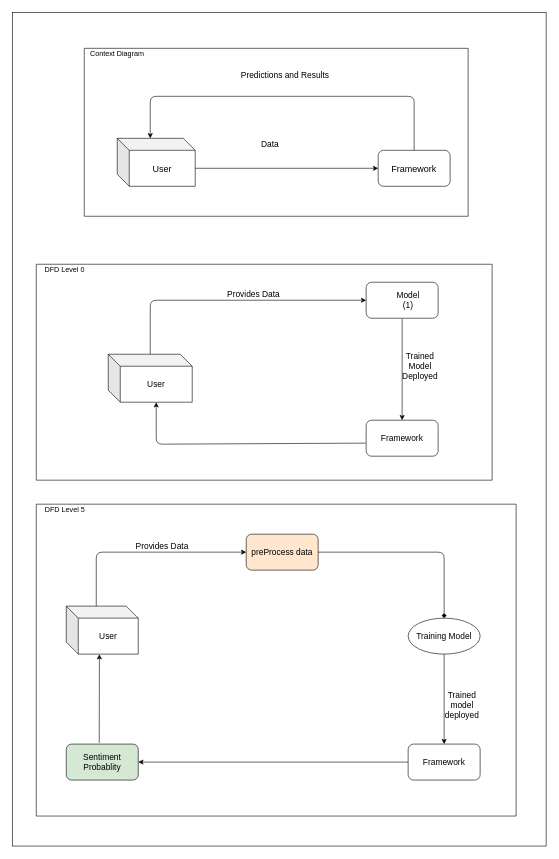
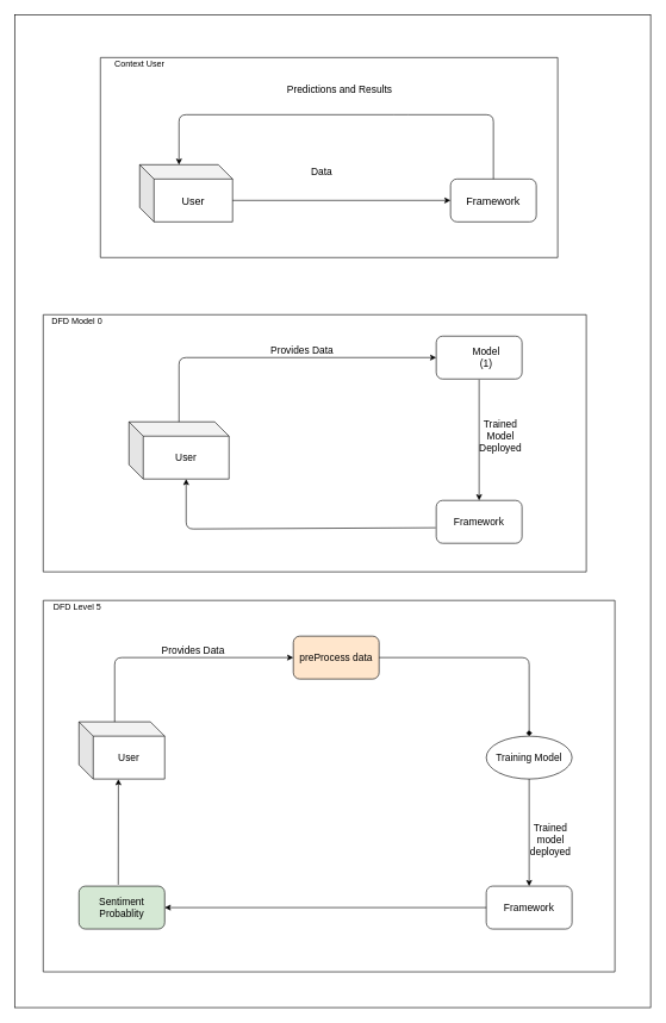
  <mxCell id="0" />
  <mxCell id="1" parent="0" />
  <mxCell id="2" value="" style="rounded=0;whiteSpace=wrap;html=1;" parent="1" vertex="1"><mxGeometry y="20" width="890" height="1390" as="geometry" x="20" /></mxCell>
  <mxCell id="3" value="&lt;font style=&quot;font-size: 15px&quot;&gt;User&lt;/font&gt;" style="shape=cube;whiteSpace=wrap;html=1;boundedLbl=1;backgroundOutline=1;darkOpacity=0.05;darkOpacity2=0.1;" parent="1" vertex="1"><mxGeometry x="195" y="230" width="130" height="80" as="geometry" /></mxCell>
  <mxCell id="4" value="&lt;font style=&quot;font-size: 15px&quot;&gt;Framework&lt;/font&gt;" style="rounded=1;whiteSpace=wrap;html=1;" parent="1" vertex="1"><mxGeometry x="630" y="250" width="120" height="60" as="geometry" /></mxCell>
  <mxCell id="5" value="" style="endArrow=classic;html=1;exitX=0;exitY=0;exitDx=130;exitDy=50;exitPerimeter=0;entryX=0;entryY=0.5;entryDx=0;entryDy=0;" parent="1" source="3" target="4" edge="1"><mxGeometry width="50" height="50" relative="1" as="geometry"><mxPoint x="260" y="320" as="sourcePoint" /><mxPoint x="330.711" y="270" as="targetPoint" /></mxGeometry></mxCell>
  <mxCell id="6" value="Data" style="text;html=1;strokeColor=none;fillColor=none;align=center;verticalAlign=middle;whiteSpace=wrap;rounded=0;fontSize=14;" parent="1" vertex="1"><mxGeometry x="430" y="230" width="40" height="20" as="geometry" /></mxCell>
  <mxCell id="7" value="" style="endArrow=classic;html=1;fontSize=14;exitX=0.5;exitY=0;exitDx=0;exitDy=0;entryX=0;entryY=0;entryDx=55;entryDy=0;entryPerimeter=0;" parent="1" source="4" target="3" edge="1"><mxGeometry width="50" height="50" relative="1" as="geometry"><mxPoint x="560" y="250" as="sourcePoint" /><mxPoint x="160" y="140" as="targetPoint" /><Array as="points"><mxPoint x="690" y="160" /><mxPoint x="560" y="160" /><mxPoint x="250" y="160" /></Array></mxGeometry></mxCell>
  <mxCell id="8" value="Predictions and Results" style="text;html=1;strokeColor=none;fillColor=none;align=center;verticalAlign=middle;whiteSpace=wrap;rounded=0;fontSize=14;" parent="1" vertex="1"><mxGeometry x="370" y="115" width="210" height="20" as="geometry" /></mxCell>
  <mxCell id="9" value="" style="endArrow=none;html=1;fontSize=14;" parent="1" edge="1"><mxGeometry width="50" height="50" relative="1" as="geometry"><mxPoint x="140" y="360" as="sourcePoint" /><mxPoint x="140" y="80" as="targetPoint" /><Array as="points"><mxPoint x="140" y="80" /></Array></mxGeometry></mxCell>
  <mxCell id="10" value="" style="endArrow=none;html=1;fontSize=14;" parent="1" edge="1"><mxGeometry width="50" height="50" relative="1" as="geometry"><mxPoint x="140" y="360" as="sourcePoint" /><mxPoint x="780" y="360" as="targetPoint" /><Array as="points"><mxPoint x="780" y="360" /></Array></mxGeometry></mxCell>
  <mxCell id="11" value="" style="shape=cube;whiteSpace=wrap;html=1;boundedLbl=1;backgroundOutline=1;darkOpacity=0.05;darkOpacity2=0.1;fontSize=14;" parent="1" vertex="1"><mxGeometry x="180" y="590" width="140" height="80" as="geometry" /></mxCell>
  <mxCell id="12" value="User" style="text;html=1;strokeColor=none;fillColor=none;align=center;verticalAlign=middle;whiteSpace=wrap;rounded=0;fontSize=14;" parent="1" vertex="1"><mxGeometry x="240" y="630" width="40" height="20" as="geometry" /></mxCell>
  <mxCell id="13" value="" style="rounded=1;whiteSpace=wrap;html=1;fontSize=14;" parent="1" vertex="1"><mxGeometry x="610" y="700" width="120" height="60" as="geometry" /></mxCell>
  <mxCell id="14" value="Framework" style="text;html=1;strokeColor=none;fillColor=none;align=center;verticalAlign=middle;whiteSpace=wrap;rounded=0;fontSize=14;" parent="1" vertex="1"><mxGeometry x="650" y="720" width="40" height="20" as="geometry" /></mxCell>
  <mxCell id="15" style="edgeStyle=orthogonalEdgeStyle;rounded=0;orthogonalLoop=1;jettySize=auto;html=1;exitX=0.5;exitY=1;exitDx=0;exitDy=0;fontSize=14;" parent="1" source="14" target="14" edge="1"><mxGeometry relative="1" as="geometry" /></mxCell>
  <mxCell id="16" value="" style="rounded=1;whiteSpace=wrap;html=1;fontSize=14;" parent="1" vertex="1"><mxGeometry x="610" y="470" width="120" height="60" as="geometry" /></mxCell>
  <mxCell id="17" value="Model&lt;br&gt;(1)" style="text;html=1;strokeColor=none;fillColor=none;align=center;verticalAlign=middle;whiteSpace=wrap;rounded=0;fontSize=14;" parent="1" vertex="1"><mxGeometry x="660" y="489" width="40" height="20" as="geometry" /></mxCell>
  <mxCell id="18" value="" style="endArrow=classic;html=1;fontSize=14;exitX=0;exitY=0;exitDx=70;exitDy=0;exitPerimeter=0;entryX=0;entryY=0.5;entryDx=0;entryDy=0;" parent="1" source="11" target="16" edge="1"><mxGeometry width="50" height="50" relative="1" as="geometry"><mxPoint x="540" y="530" as="sourcePoint" /><mxPoint x="600" y="510" as="targetPoint" /><Array as="points"><mxPoint x="250" y="500" /></Array></mxGeometry></mxCell>
  <mxCell id="19" value="Provides Data" style="text;html=1;strokeColor=none;fillColor=none;align=center;verticalAlign=middle;whiteSpace=wrap;rounded=0;fontSize=14;" parent="1" vertex="1"><mxGeometry x="370" y="480" width="105" height="20" as="geometry" /></mxCell>
  <mxCell id="20" value="" style="endArrow=classic;html=1;fontSize=14;entryX=0.5;entryY=0;entryDx=0;entryDy=0;" parent="1" target="13" edge="1"><mxGeometry width="50" height="50" relative="1" as="geometry"><mxPoint x="670" y="531" as="sourcePoint" /><mxPoint x="680" y="540" as="targetPoint" /></mxGeometry></mxCell>
  <mxCell id="21" value="Trained Model Deployed" style="text;html=1;strokeColor=none;fillColor=none;align=center;verticalAlign=middle;whiteSpace=wrap;rounded=0;fontSize=14;" parent="1" vertex="1"><mxGeometry x="680" y="600" width="40" height="20" as="geometry" /></mxCell>
  <mxCell id="22" value="" style="endArrow=classic;html=1;fontSize=14;entryX=0;entryY=0;entryDx=80;entryDy=80;entryPerimeter=0;exitX=-0.007;exitY=0.637;exitDx=0;exitDy=0;exitPerimeter=0;" parent="1" source="13" target="11" edge="1"><mxGeometry width="50" height="50" relative="1" as="geometry"><mxPoint x="560" y="750" as="sourcePoint" /><mxPoint x="610" y="700" as="targetPoint" /><Array as="points"><mxPoint x="260" y="740" /></Array></mxGeometry></mxCell>
  <mxCell id="23" value="" style="endArrow=none;html=1;fontSize=14;" parent="1" edge="1"><mxGeometry width="50" height="50" relative="1" as="geometry"><mxPoint x="60" y="800" as="sourcePoint" /><mxPoint x="60" y="440" as="targetPoint" /></mxGeometry></mxCell>
  <mxCell id="24" value="" style="endArrow=none;html=1;fontSize=14;" parent="1" edge="1"><mxGeometry width="50" height="50" relative="1" as="geometry"><mxPoint x="60" y="440" as="sourcePoint" /><mxPoint x="820" y="440" as="targetPoint" /></mxGeometry></mxCell>
  <mxCell id="25" value="" style="endArrow=none;html=1;fontSize=14;" parent="1" edge="1"><mxGeometry width="50" height="50" relative="1" as="geometry"><mxPoint x="820" y="800" as="sourcePoint" /><mxPoint x="820" y="440" as="targetPoint" /></mxGeometry></mxCell>
  <mxCell id="26" value="" style="endArrow=none;html=1;fontSize=14;" parent="1" edge="1"><mxGeometry width="50" height="50" relative="1" as="geometry"><mxPoint x="60" y="800" as="sourcePoint" /><mxPoint x="820" y="800" as="targetPoint" /></mxGeometry></mxCell>
  <mxCell id="27" value="" style="endArrow=none;html=1;fontSize=14;" parent="1" edge="1"><mxGeometry width="50" height="50" relative="1" as="geometry"><mxPoint x="140" y="80" as="sourcePoint" /><mxPoint x="780" y="80" as="targetPoint" /></mxGeometry></mxCell>
  <mxCell id="28" value="" style="endArrow=none;html=1;fontSize=14;" parent="1" edge="1"><mxGeometry width="50" height="50" relative="1" as="geometry"><mxPoint x="780" y="360" as="sourcePoint" /><mxPoint x="780" y="80" as="targetPoint" /></mxGeometry></mxCell>
  <mxCell id="29" value="User" style="shape=cube;whiteSpace=wrap;html=1;boundedLbl=1;backgroundOutline=1;darkOpacity=0.05;darkOpacity2=0.1;fontSize=14;" parent="1" vertex="1"><mxGeometry x="110" y="1010" width="120" height="80" as="geometry" /></mxCell>
  <mxCell id="30" value="preProcess data" style="rounded=1;whiteSpace=wrap;html=1;fontSize=14;fillColor=#ffe6cc;" parent="1" vertex="1"><mxGeometry x="410" y="890" width="120" height="60" as="geometry" /></mxCell>
  <mxCell id="31" value="Training Model" style="ellipse;whiteSpace=wrap;html=1;fontSize=14;" parent="1" vertex="1"><mxGeometry x="680" y="1030" width="120" height="60" as="geometry" /></mxCell>
  <mxCell id="32" value="Framework" style="rounded=1;whiteSpace=wrap;html=1;fontSize=14;" parent="1" vertex="1"><mxGeometry x="680" y="1240" width="120" height="60" as="geometry" /></mxCell>
  <mxCell id="33" value="Sentiment Probablity" style="rounded=1;whiteSpace=wrap;html=1;fontSize=14;fillColor=#d5e8d4;" parent="1" vertex="1"><mxGeometry x="110" y="1240" width="120" height="60" as="geometry" /></mxCell>
  <mxCell id="34" value="" style="endArrow=classic;html=1;fontSize=14;exitX=0;exitY=0;exitDx=50;exitDy=0;exitPerimeter=0;entryX=0;entryY=0.5;entryDx=0;entryDy=0;" parent="1" source="29" target="30" edge="1"><mxGeometry width="50" height="50" relative="1" as="geometry"><mxPoint x="410" y="1110" as="sourcePoint" /><mxPoint x="460" y="1060" as="targetPoint" /><Array as="points"><mxPoint x="160" y="920" /></Array></mxGeometry></mxCell>
  <mxCell id="35" value="" style="endArrow=classic;html=1;fontSize=14;entryX=0.46;entryY=1.002;entryDx=0;entryDy=0;entryPerimeter=0;" parent="1" target="29" edge="1"><mxGeometry width="50" height="50" relative="1" as="geometry"><mxPoint x="165" y="1238" as="sourcePoint" /><mxPoint x="340" y="1140" as="targetPoint" /></mxGeometry></mxCell>
  <mxCell id="36" value="" style="endArrow=classic;html=1;fontSize=14;exitX=0.5;exitY=1;exitDx=0;exitDy=0;entryX=0.5;entryY=0;entryDx=0;entryDy=0;" parent="1" source="31" target="32" edge="1"><mxGeometry width="50" height="50" relative="1" as="geometry"><mxPoint x="580" y="1150" as="sourcePoint" /><mxPoint x="610" y="1160" as="targetPoint" /></mxGeometry></mxCell>
  <mxCell id="37" value="" style="endArrow=classic;html=1;fontSize=14;exitX=0;exitY=0.5;exitDx=0;exitDy=0;entryX=1;entryY=0.5;entryDx=0;entryDy=0;" parent="1" source="32" target="33" edge="1"><mxGeometry width="50" height="50" relative="1" as="geometry"><mxPoint x="510" y="1150" as="sourcePoint" /><mxPoint x="580" y="1120" as="targetPoint" /></mxGeometry></mxCell>
  <mxCell id="38" value="" style="endArrow=diamond;html=1;fontSize=14;entryX=0.5;entryY=0;entryDx=0;entryDy=0;exitX=1;exitY=0.5;exitDx=0;exitDy=0;" parent="1" source="30" target="31" edge="1"><mxGeometry width="50" height="50" relative="1" as="geometry"><mxPoint x="560" y="1020" as="sourcePoint" /><mxPoint x="770" y="980" as="targetPoint" /><Array as="points"><mxPoint x="740" y="920" /></Array></mxGeometry></mxCell>
  <mxCell id="39" value="Provides Data" style="text;html=1;strokeColor=none;fillColor=none;align=center;verticalAlign=middle;whiteSpace=wrap;rounded=0;fontSize=14;" parent="1" vertex="1"><mxGeometry x="220" y="900" width="100" height="20" as="geometry" /></mxCell>
  <mxCell id="40" value="Trained model deployed" style="text;html=1;strokeColor=none;fillColor=none;align=center;verticalAlign=middle;whiteSpace=wrap;rounded=0;fontSize=14;" parent="1" vertex="1"><mxGeometry x="750" y="1150" width="40" height="50" as="geometry" /></mxCell>
  <mxCell id="41" value="" style="endArrow=none;html=1;fontSize=14;" parent="1" edge="1"><mxGeometry width="50" height="50" relative="1" as="geometry"><mxPoint x="60" y="1360" as="sourcePoint" /><mxPoint x="60" y="840" as="targetPoint" /></mxGeometry></mxCell>
  <mxCell id="42" value="" style="endArrow=none;html=1;fontSize=14;" parent="1" edge="1"><mxGeometry width="50" height="50" relative="1" as="geometry"><mxPoint x="860" y="1360" as="sourcePoint" /><mxPoint x="860" y="840" as="targetPoint" /></mxGeometry></mxCell>
  <mxCell id="43" value="" style="endArrow=none;html=1;fontSize=14;" parent="1" edge="1"><mxGeometry width="50" height="50" relative="1" as="geometry"><mxPoint x="60" y="840" as="sourcePoint" /><mxPoint x="860" y="840" as="targetPoint" /></mxGeometry></mxCell>
  <mxCell id="44" value="" style="endArrow=none;html=1;fontSize=14;" parent="1" edge="1"><mxGeometry width="50" height="50" relative="1" as="geometry"><mxPoint x="60" y="1360" as="sourcePoint" /><mxPoint x="860" y="1360" as="targetPoint" /></mxGeometry></mxCell>
  <mxCell id="45" value="" style="endArrow=none;html=1;fontSize=14;" parent="1" edge="1"><mxGeometry width="50" height="50" relative="1" as="geometry"><mxPoint x="100" y="440" as="sourcePoint" /><mxPoint x="100" y="440" as="targetPoint" /></mxGeometry></mxCell>
- <mxCell id="46" value="Context Diagram" style="text;html=1;strokeColor=none;fillColor=none;align=center;verticalAlign=middle;whiteSpace=wrap;rounded=0;" parent="1" vertex="1"><mxGeometry x="140" y="80" width="110" height="20" as="geometry" /></mxCell>
- <mxCell id="47" value="DFD Level 0" style="text;html=1;strokeColor=none;fillColor=none;align=center;verticalAlign=middle;whiteSpace=wrap;rounded=0;" parent="1" vertex="1"><mxGeometry x="65" y="440" width="85" height="20" as="geometry" /></mxCell>
+ <mxCell id="46" value="Context User" style="text;html=1;strokeColor=none;fillColor=none;align=center;verticalAlign=middle;whiteSpace=wrap;rounded=0;" parent="1" vertex="1"><mxGeometry x="140" y="80" width="110" height="20" as="geometry" /></mxCell>
+ <mxCell id="47" value="DFD Model 0" style="text;html=1;strokeColor=none;fillColor=none;align=center;verticalAlign=middle;whiteSpace=wrap;rounded=0;" parent="1" vertex="1"><mxGeometry x="65" y="440" width="85" height="20" as="geometry" /></mxCell>
  <mxCell id="48" value="DFD Level 5" style="text;html=1;strokeColor=none;fillColor=none;align=center;verticalAlign=middle;whiteSpace=wrap;rounded=0;" parent="1" vertex="1"><mxGeometry x="67.5" y="840" width="80" height="20" as="geometry" /></mxCell>
